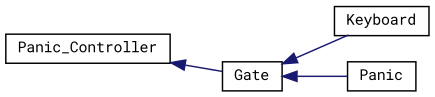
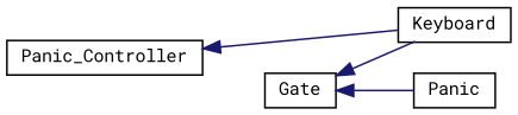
  digraph {
    fontname="Roboto Mono"
    rankdir=LR
    node [color=black fontname="Roboto Mono" fontsize=10 shape=record]
    edge [color=midnightblue dir=back fontname="Roboto Mono" fontsize=10 labelfontname=FreeSans labelfontsize=10 style=solid]
    n1 [height=0.2 label=Gate width=0.4]
    n2 [height=0.2 label=Keyboard width=0.4]
    n3 [height=0.2 label=Panic width=0.4]
    n4 [height=0.2 label=Panic_Controller width=0.4]
    n1 -> n2
    n1 -> n3
-   n4 -> n1
+   n4 -> n2
  }
